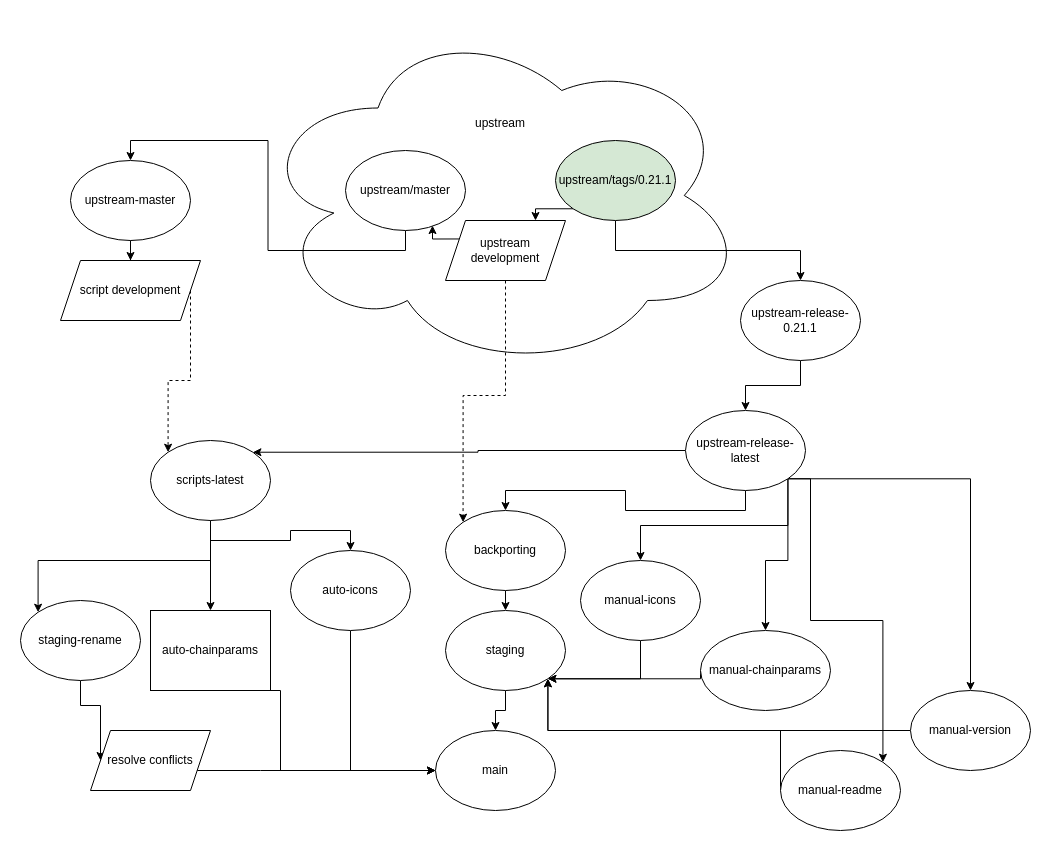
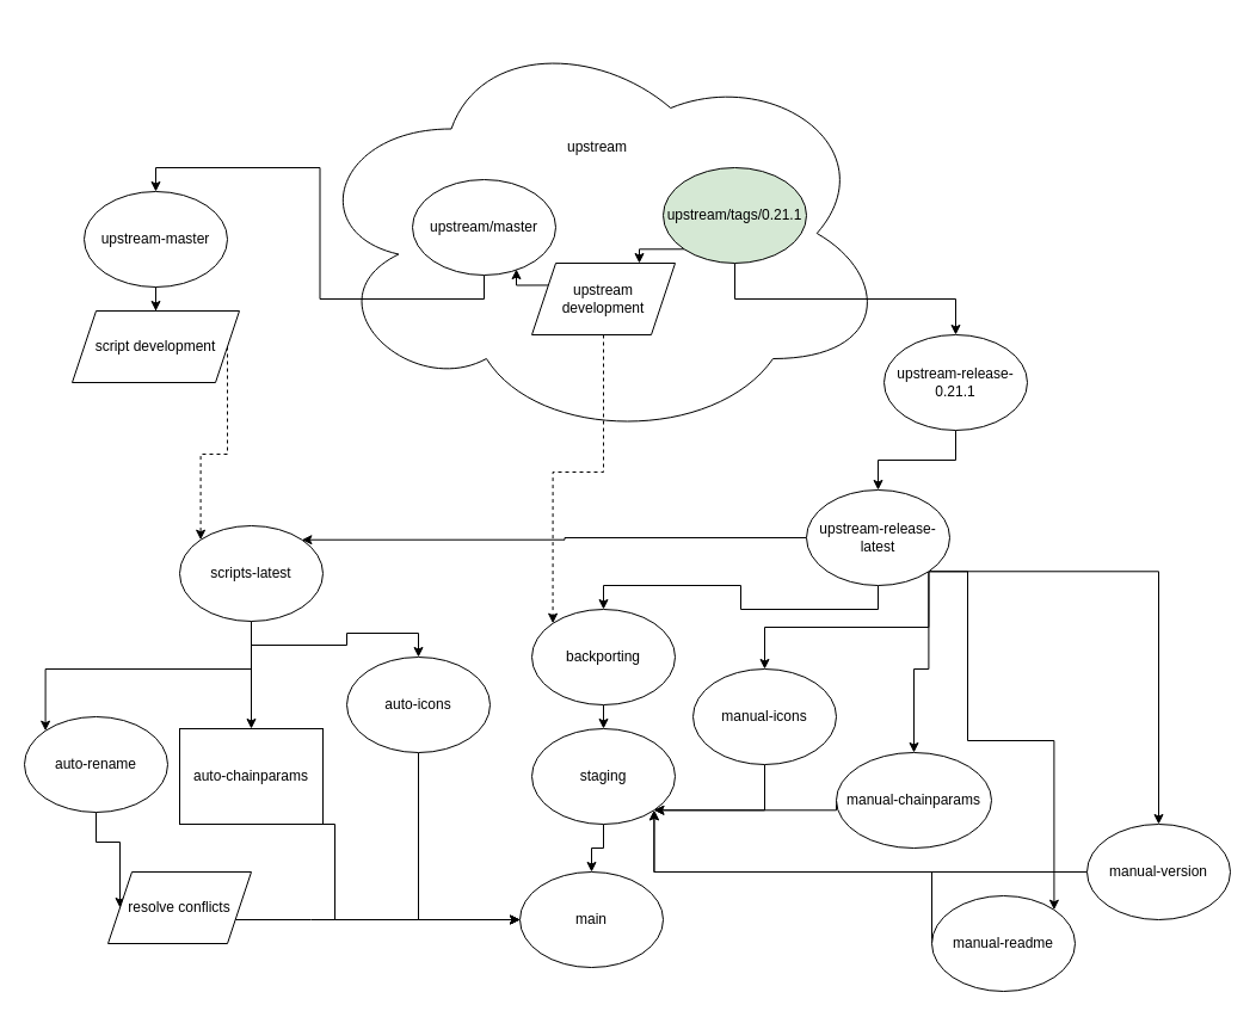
  <mxCell id="0" />
  <mxCell id="1" parent="0" />
  <mxCell id="2" value="upstream&lt;br&gt;&lt;br&gt;&lt;br&gt;&lt;br&gt;&lt;br&gt;&lt;br&gt;&lt;br&gt;&lt;br&gt;&lt;br&gt;&lt;br&gt;&lt;br&gt;" style="ellipse;shape=cloud;whiteSpace=wrap;html=1;" parent="1" vertex="1"><mxGeometry x="255" y="20" width="490" height="350" as="geometry" /></mxCell>
  <mxCell id="3" style="edgeStyle=orthogonalEdgeStyle;rounded=0;orthogonalLoop=1;jettySize=auto;html=1;exitX=0.5;exitY=1;exitDx=0;exitDy=0;entryX=0.5;entryY=0;entryDx=0;entryDy=0;" parent="1" source="4" target="9" edge="1"><mxGeometry relative="1" as="geometry" /></mxCell>
  <mxCell id="4" value="upstream/master" style="ellipse;whiteSpace=wrap;html=1;" parent="1" vertex="1"><mxGeometry x="345" y="150" width="120" height="80" as="geometry" /></mxCell>
  <mxCell id="5" style="edgeStyle=orthogonalEdgeStyle;rounded=0;orthogonalLoop=1;jettySize=auto;html=1;exitX=0.5;exitY=1;exitDx=0;exitDy=0;entryX=0.5;entryY=0;entryDx=0;entryDy=0;" parent="1" source="7" target="11" edge="1"><mxGeometry relative="1" as="geometry" /></mxCell>
  <mxCell id="6" style="edgeStyle=orthogonalEdgeStyle;rounded=0;orthogonalLoop=1;jettySize=auto;html=1;exitX=0;exitY=1;exitDx=0;exitDy=0;entryX=0.75;entryY=0;entryDx=0;entryDy=0;" parent="1" source="7" target="27" edge="1"><mxGeometry relative="1" as="geometry" /></mxCell>
  <mxCell id="7" value="upstream/tags/0.21.1" style="ellipse;whiteSpace=wrap;html=1;fillColor=#d5e8d4;" parent="1" vertex="1"><mxGeometry x="555" y="140" width="120" height="80" as="geometry" /></mxCell>
  <mxCell id="8" style="edgeStyle=orthogonalEdgeStyle;rounded=0;orthogonalLoop=1;jettySize=auto;html=1;exitX=0.5;exitY=1;exitDx=0;exitDy=0;" parent="1" source="9" target="20" edge="1"><mxGeometry relative="1" as="geometry" /></mxCell>
  <mxCell id="9" value="upstream-master" style="ellipse;whiteSpace=wrap;html=1;" parent="1" vertex="1"><mxGeometry x="70" y="160" width="120" height="80" as="geometry" /></mxCell>
  <mxCell id="10" style="edgeStyle=orthogonalEdgeStyle;rounded=0;orthogonalLoop=1;jettySize=auto;html=1;exitX=0.5;exitY=1;exitDx=0;exitDy=0;entryX=0.5;entryY=0;entryDx=0;entryDy=0;" parent="1" source="11" target="18" edge="1"><mxGeometry relative="1" as="geometry" /></mxCell>
  <mxCell id="11" value="upstream-release-0.21.1" style="ellipse;whiteSpace=wrap;html=1;" parent="1" vertex="1"><mxGeometry x="740" y="280" width="120" height="80" as="geometry" /></mxCell>
  <mxCell id="12" style="edgeStyle=orthogonalEdgeStyle;rounded=0;orthogonalLoop=1;jettySize=auto;html=1;exitX=0;exitY=0.5;exitDx=0;exitDy=0;entryX=1;entryY=0;entryDx=0;entryDy=0;" parent="1" source="18" target="24" edge="1"><mxGeometry relative="1" as="geometry" /></mxCell>
  <mxCell id="13" style="edgeStyle=orthogonalEdgeStyle;rounded=0;orthogonalLoop=1;jettySize=auto;html=1;exitX=0.5;exitY=1;exitDx=0;exitDy=0;entryX=0.5;entryY=0;entryDx=0;entryDy=0;" edge="1" parent="1" source="18" target="29"><mxGeometry relative="1" as="geometry" /></mxCell>
  <mxCell id="14" style="edgeStyle=orthogonalEdgeStyle;rounded=0;orthogonalLoop=1;jettySize=auto;html=1;exitX=1;exitY=1;exitDx=0;exitDy=0;entryX=0.5;entryY=0;entryDx=0;entryDy=0;" edge="1" parent="1" source="18" target="46"><mxGeometry relative="1" as="geometry" /></mxCell>
  <mxCell id="15" style="edgeStyle=orthogonalEdgeStyle;rounded=0;orthogonalLoop=1;jettySize=auto;html=1;exitX=1;exitY=1;exitDx=0;exitDy=0;entryX=0.5;entryY=0;entryDx=0;entryDy=0;" edge="1" parent="1" source="18" target="42"><mxGeometry relative="1" as="geometry" /></mxCell>
  <mxCell id="16" style="edgeStyle=orthogonalEdgeStyle;rounded=0;orthogonalLoop=1;jettySize=auto;html=1;exitX=1;exitY=1;exitDx=0;exitDy=0;entryX=0.5;entryY=0;entryDx=0;entryDy=0;" edge="1" parent="1" source="18" target="48"><mxGeometry relative="1" as="geometry" /></mxCell>
  <mxCell id="17" style="edgeStyle=orthogonalEdgeStyle;rounded=0;orthogonalLoop=1;jettySize=auto;html=1;exitX=1;exitY=1;exitDx=0;exitDy=0;entryX=1;entryY=0;entryDx=0;entryDy=0;" edge="1" parent="1" source="18" target="44"><mxGeometry relative="1" as="geometry"><Array as="points"><mxPoint x="810" y="478" /><mxPoint x="810" y="620" /><mxPoint x="882" y="620" /></Array></mxGeometry></mxCell>
- <mxCell id="18" value="upstream-release-latest" style="ellipse;whiteSpace=wrap;html=1;" parent="1" vertex="1"><mxGeometry x="685" y="410" width="120" height="80" as="geometry" /></mxCell>
+ <mxCell id="18" value="upstream-release-latest" style="ellipse;whiteSpace=wrap;html=1;" parent="1" vertex="1"><mxGeometry x="675" y="410" width="120" height="80" as="geometry" /></mxCell>
  <mxCell id="19" style="edgeStyle=orthogonalEdgeStyle;rounded=0;orthogonalLoop=1;jettySize=auto;html=1;exitX=1;exitY=0.5;exitDx=0;exitDy=0;entryX=0;entryY=0;entryDx=0;entryDy=0;dashed=1;" parent="1" source="20" target="24" edge="1"><mxGeometry relative="1" as="geometry" /></mxCell>
  <mxCell id="20" value="script development" style="shape=parallelogram;perimeter=parallelogramPerimeter;whiteSpace=wrap;html=1;fixedSize=1;" parent="1" vertex="1"><mxGeometry x="60" y="260" width="140" height="60" as="geometry" /></mxCell>
  <mxCell id="21" style="edgeStyle=orthogonalEdgeStyle;rounded=0;orthogonalLoop=1;jettySize=auto;html=1;exitX=0.5;exitY=1;exitDx=0;exitDy=0;entryX=0.5;entryY=0;entryDx=0;entryDy=0;" edge="1" parent="1" source="24" target="34"><mxGeometry relative="1" as="geometry" /></mxCell>
  <mxCell id="22" style="edgeStyle=orthogonalEdgeStyle;rounded=0;orthogonalLoop=1;jettySize=auto;html=1;exitX=0.5;exitY=1;exitDx=0;exitDy=0;entryX=0.5;entryY=0;entryDx=0;entryDy=0;" edge="1" parent="1" source="24" target="36"><mxGeometry relative="1" as="geometry" /></mxCell>
  <mxCell id="23" style="edgeStyle=orthogonalEdgeStyle;rounded=0;orthogonalLoop=1;jettySize=auto;html=1;exitX=0.5;exitY=1;exitDx=0;exitDy=0;entryX=0;entryY=0;entryDx=0;entryDy=0;" edge="1" parent="1" source="24" target="38"><mxGeometry relative="1" as="geometry" /></mxCell>
  <mxCell id="24" value="scripts-latest" style="ellipse;whiteSpace=wrap;html=1;" parent="1" vertex="1"><mxGeometry x="150" y="440" width="120" height="80" as="geometry" /></mxCell>
  <mxCell id="25" style="edgeStyle=orthogonalEdgeStyle;rounded=0;orthogonalLoop=1;jettySize=auto;html=1;exitX=0;exitY=0.25;exitDx=0;exitDy=0;entryX=0.725;entryY=0.938;entryDx=0;entryDy=0;entryPerimeter=0;" parent="1" source="27" target="4" edge="1"><mxGeometry relative="1" as="geometry" /></mxCell>
  <mxCell id="26" style="edgeStyle=orthogonalEdgeStyle;rounded=0;orthogonalLoop=1;jettySize=auto;html=1;exitX=0.5;exitY=1;exitDx=0;exitDy=0;entryX=0;entryY=0;entryDx=0;entryDy=0;dashed=1;" parent="1" source="27" target="29" edge="1"><mxGeometry relative="1" as="geometry" /></mxCell>
  <mxCell id="27" value="upstream development" style="shape=parallelogram;perimeter=parallelogramPerimeter;whiteSpace=wrap;html=1;fixedSize=1;" parent="1" vertex="1"><mxGeometry x="445" y="220" width="120" height="60" as="geometry" /></mxCell>
  <mxCell id="28" style="edgeStyle=orthogonalEdgeStyle;rounded=0;orthogonalLoop=1;jettySize=auto;html=1;exitX=0.5;exitY=1;exitDx=0;exitDy=0;entryX=0.5;entryY=0;entryDx=0;entryDy=0;" edge="1" parent="1" source="29" target="31"><mxGeometry relative="1" as="geometry" /></mxCell>
  <mxCell id="29" value="backporting" style="ellipse;whiteSpace=wrap;html=1;" parent="1" vertex="1"><mxGeometry x="445" y="510" width="120" height="80" as="geometry" /></mxCell>
  <mxCell id="30" style="edgeStyle=orthogonalEdgeStyle;rounded=0;orthogonalLoop=1;jettySize=auto;html=1;exitX=0.5;exitY=1;exitDx=0;exitDy=0;entryX=0.5;entryY=0;entryDx=0;entryDy=0;" edge="1" parent="1" source="31" target="32"><mxGeometry relative="1" as="geometry" /></mxCell>
  <mxCell id="31" value="staging" style="ellipse;whiteSpace=wrap;html=1;" vertex="1" parent="1"><mxGeometry x="445" y="610" width="120" height="80" as="geometry" /></mxCell>
  <mxCell id="32" value="main" style="ellipse;whiteSpace=wrap;html=1;" vertex="1" parent="1"><mxGeometry x="435" y="730" width="120" height="80" as="geometry" /></mxCell>
  <mxCell id="33" style="edgeStyle=orthogonalEdgeStyle;rounded=0;orthogonalLoop=1;jettySize=auto;html=1;exitX=0.5;exitY=1;exitDx=0;exitDy=0;entryX=0;entryY=0.5;entryDx=0;entryDy=0;" edge="1" parent="1" source="34" target="32"><mxGeometry relative="1" as="geometry"><Array as="points"><mxPoint x="280" y="690" /><mxPoint x="280" y="770" /></Array></mxGeometry></mxCell>
  <mxCell id="34" value="auto-chainparams" style="whiteSpace=wrap;html=1;rounded=0;" vertex="1" parent="1"><mxGeometry x="150" y="610" width="120" height="80" as="geometry" /></mxCell>
  <mxCell id="35" style="edgeStyle=orthogonalEdgeStyle;rounded=0;orthogonalLoop=1;jettySize=auto;html=1;exitX=0.5;exitY=1;exitDx=0;exitDy=0;entryX=0;entryY=0.5;entryDx=0;entryDy=0;" edge="1" parent="1" source="36" target="32"><mxGeometry relative="1" as="geometry" /></mxCell>
  <mxCell id="36" value="auto-icons" style="ellipse;whiteSpace=wrap;html=1;" vertex="1" parent="1"><mxGeometry x="290" y="550" width="120" height="80" as="geometry" /></mxCell>
  <mxCell id="37" style="edgeStyle=orthogonalEdgeStyle;rounded=0;orthogonalLoop=1;jettySize=auto;html=1;exitX=0.5;exitY=1;exitDx=0;exitDy=0;entryX=0;entryY=0.5;entryDx=0;entryDy=0;" edge="1" parent="1" source="38" target="40"><mxGeometry relative="1" as="geometry" /></mxCell>
- <mxCell id="38" value="staging-rename" style="ellipse;whiteSpace=wrap;html=1;" vertex="1" parent="1"><mxGeometry x="20" y="600" width="120" height="80" as="geometry" /></mxCell>
+ <mxCell id="38" value="auto-rename" style="ellipse;whiteSpace=wrap;html=1;" vertex="1" parent="1"><mxGeometry x="20" y="600" width="120" height="80" as="geometry" /></mxCell>
  <mxCell id="39" style="edgeStyle=orthogonalEdgeStyle;rounded=0;orthogonalLoop=1;jettySize=auto;html=1;entryX=0;entryY=0.5;entryDx=0;entryDy=0;" edge="1" parent="1" source="40" target="32"><mxGeometry relative="1" as="geometry"><Array as="points"><mxPoint x="260" y="770" /><mxPoint x="260" y="770" /></Array></mxGeometry></mxCell>
  <mxCell id="40" value="resolve conflicts" style="shape=parallelogram;perimeter=parallelogramPerimeter;whiteSpace=wrap;html=1;fixedSize=1;" vertex="1" parent="1"><mxGeometry x="90" y="730" width="120" height="60" as="geometry" /></mxCell>
  <mxCell id="41" style="edgeStyle=orthogonalEdgeStyle;rounded=0;orthogonalLoop=1;jettySize=auto;html=1;exitX=0;exitY=0.5;exitDx=0;exitDy=0;entryX=1;entryY=1;entryDx=0;entryDy=0;" edge="1" parent="1" source="42" target="31"><mxGeometry relative="1" as="geometry"><Array as="points"><mxPoint x="700" y="678" /></Array></mxGeometry></mxCell>
  <mxCell id="42" value="manual-chainparams" style="ellipse;whiteSpace=wrap;html=1;" vertex="1" parent="1"><mxGeometry x="700" y="630" width="130" height="80" as="geometry" /></mxCell>
  <mxCell id="43" style="edgeStyle=orthogonalEdgeStyle;rounded=0;orthogonalLoop=1;jettySize=auto;html=1;exitX=0;exitY=0.5;exitDx=0;exitDy=0;entryX=1;entryY=1;entryDx=0;entryDy=0;" edge="1" parent="1" source="44" target="31"><mxGeometry relative="1" as="geometry"><mxPoint x="640" y="760" as="targetPoint" /><Array as="points"><mxPoint x="780" y="730" /><mxPoint x="547" y="730" /></Array></mxGeometry></mxCell>
  <mxCell id="44" value="manual-readme" style="ellipse;whiteSpace=wrap;html=1;" vertex="1" parent="1"><mxGeometry x="780" y="750" width="120" height="80" as="geometry" /></mxCell>
  <mxCell id="45" style="edgeStyle=orthogonalEdgeStyle;rounded=0;orthogonalLoop=1;jettySize=auto;html=1;exitX=0.5;exitY=1;exitDx=0;exitDy=0;entryX=1;entryY=1;entryDx=0;entryDy=0;" edge="1" parent="1" source="46" target="31"><mxGeometry relative="1" as="geometry" /></mxCell>
  <mxCell id="46" value="manual-icons" style="ellipse;whiteSpace=wrap;html=1;" vertex="1" parent="1"><mxGeometry x="580" y="560" width="120" height="80" as="geometry" /></mxCell>
  <mxCell id="47" style="edgeStyle=orthogonalEdgeStyle;rounded=0;orthogonalLoop=1;jettySize=auto;html=1;exitX=0;exitY=0.5;exitDx=0;exitDy=0;entryX=1;entryY=1;entryDx=0;entryDy=0;" edge="1" parent="1" source="48" target="31"><mxGeometry relative="1" as="geometry"><Array as="points"><mxPoint x="547" y="730" /></Array></mxGeometry></mxCell>
  <mxCell id="48" value="manual-version" style="ellipse;whiteSpace=wrap;html=1;" vertex="1" parent="1"><mxGeometry x="910" y="690" width="120" height="80" as="geometry" /></mxCell>
